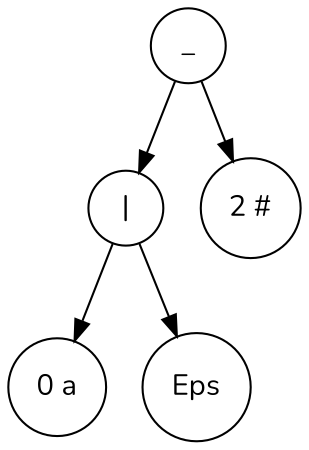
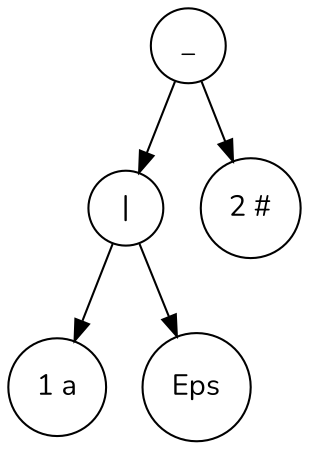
  digraph {
    fontname=Nunito
    node [shape=circle fontname=Nunito]
    edge [fontname=Nunito]
    n1 [label=_]
    n2 [label="|"]
    n3 [label="2 #"]
-   n4 [label="0 a"]
+   n4 [label="1 a"]
    n5 [label=Eps]
    n1 -> n2
    n1 -> n3
    n2 -> n4
    n2 -> n5
  }
